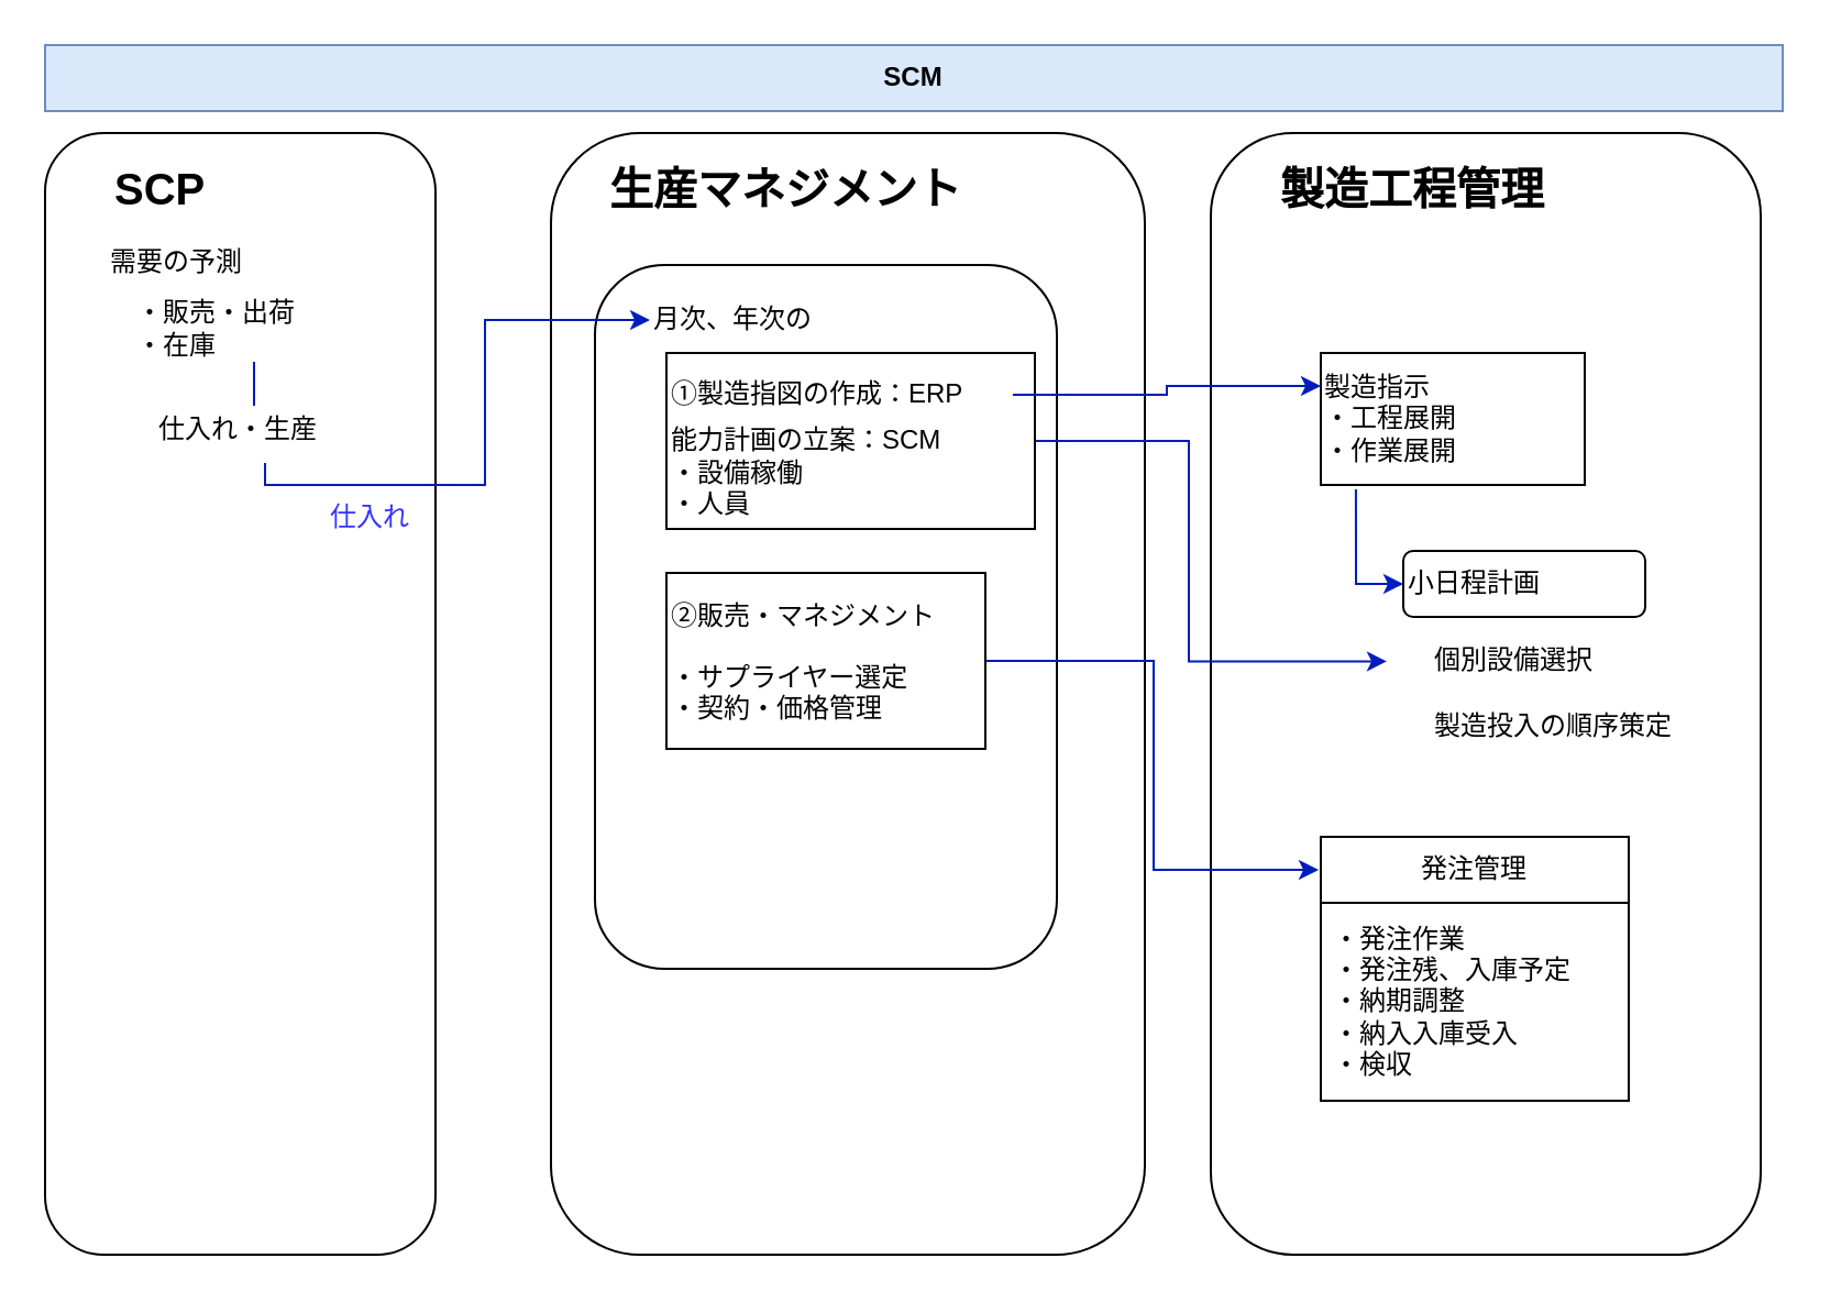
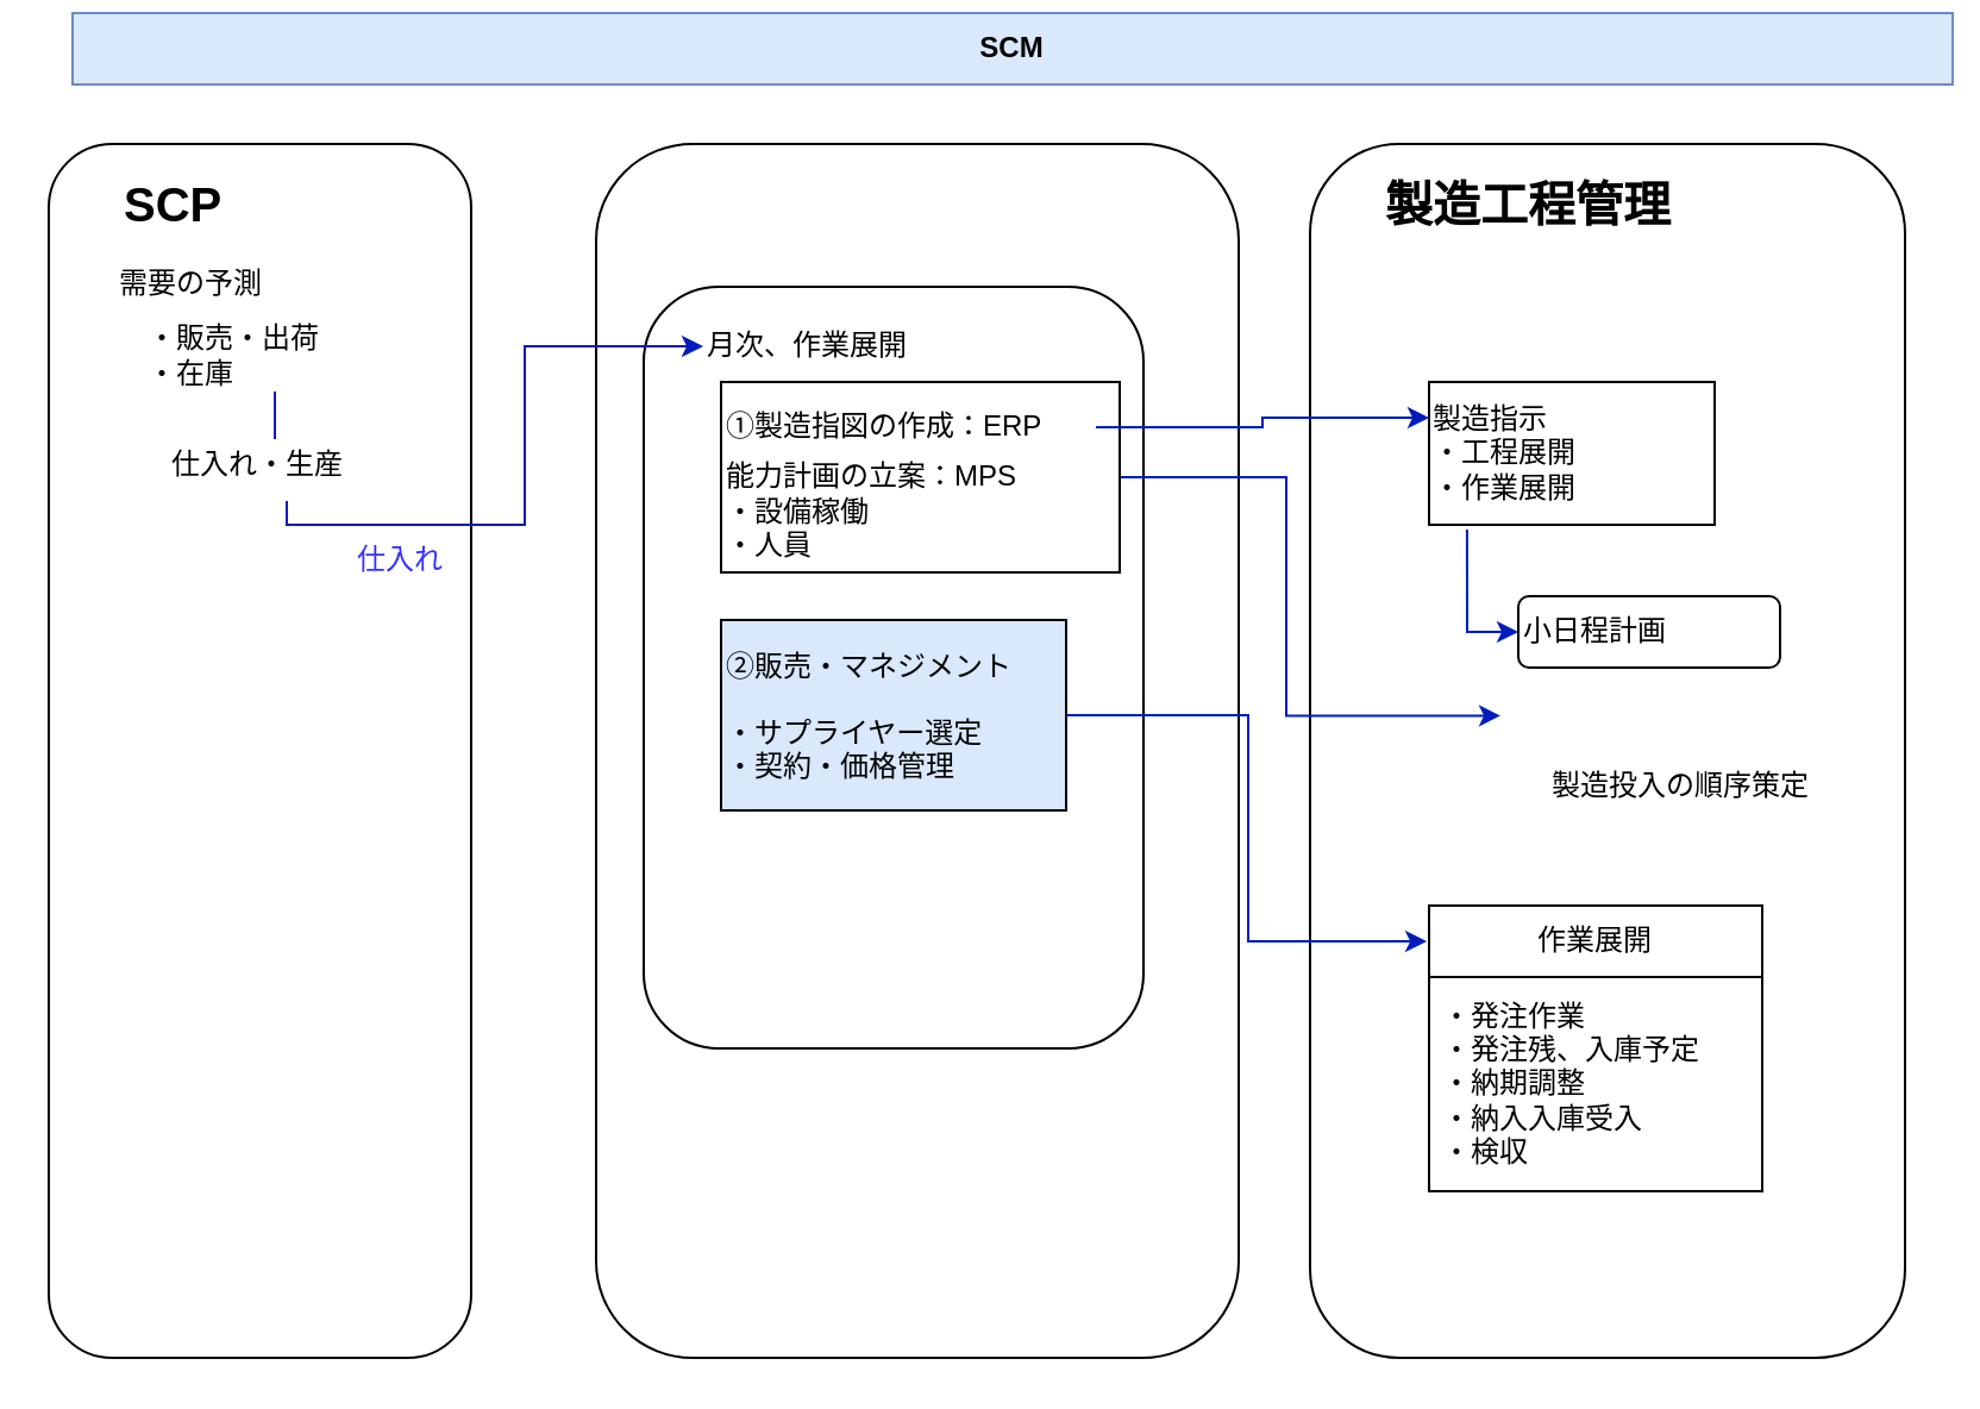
  <mxCell id="0" />
  <mxCell id="1" parent="0" />
  <mxCell id="2" value="" style="rounded=1;whiteSpace=wrap;html=1;fillColor=none;" parent="1" vertex="1"><mxGeometry x="550" y="60" width="250" height="510" as="geometry" /></mxCell>
  <mxCell id="3" value="" style="rounded=1;whiteSpace=wrap;html=1;fillColor=none;" parent="1" vertex="1"><mxGeometry x="250" y="60" width="270" height="510" as="geometry" /></mxCell>
  <mxCell id="4" value="" style="rounded=1;whiteSpace=wrap;html=1;fillColor=none;" parent="1" vertex="1"><mxGeometry y="60" width="177.5" height="510" as="geometry" x="20" /></mxCell>
  <mxCell id="5" value="" style="rounded=1;whiteSpace=wrap;html=1;" parent="1" vertex="1"><mxGeometry x="270" y="120" width="210" height="320" as="geometry" /></mxCell>
  <mxCell id="6" value="SCP" style="text;html=1;align=left;verticalAlign=middle;whiteSpace=wrap;rounded=0;fontSize=20;fontStyle=1;fontColor=light-dark(#000000,#99CCFF);" parent="1" vertex="1"><mxGeometry x="50" y="60" width="130" height="50" as="geometry" /></mxCell>
  <mxCell id="7" value="・販売・出荷&lt;div&gt;・在庫&lt;/div&gt;" style="text;html=1;align=left;verticalAlign=middle;whiteSpace=wrap;rounded=0;" parent="1" vertex="1"><mxGeometry x="60" y="134" width="110" height="30" as="geometry" /></mxCell>
  <mxCell id="8" value="仕入れ・生産" style="text;html=1;align=left;verticalAlign=middle;whiteSpace=wrap;rounded=0;" parent="1" vertex="1"><mxGeometry x="70" y="180" width="110" height="30" as="geometry" /></mxCell>
- <mxCell id="9" value="月次、年次の" style="text;html=1;align=left;verticalAlign=middle;whiteSpace=wrap;rounded=0;" parent="1" vertex="1"><mxGeometry x="295" y="130" width="100" height="30" as="geometry" /></mxCell>
- <mxCell id="10" value="生産マネジメント" style="text;html=1;align=left;verticalAlign=middle;whiteSpace=wrap;rounded=0;fontSize=20;fontStyle=1;fontColor=light-dark(#000000,#99CCFF);" parent="1" vertex="1"><mxGeometry x="275" y="60" width="225" height="50" as="geometry" /></mxCell>
+ <mxCell id="9" value="月次、作業展開" style="text;html=1;align=left;verticalAlign=middle;whiteSpace=wrap;rounded=0;" parent="1" vertex="1"><mxGeometry x="295" y="130" width="100" height="30" as="geometry" /></mxCell>
  <mxCell id="11" value="" style="edgeStyle=orthogonalEdgeStyle;rounded=0;orthogonalLoop=1;jettySize=auto;html=1;entryX=0.32;entryY=0.471;entryDx=0;entryDy=0;entryPerimeter=0;fillColor=#0050ef;strokeColor=#001DBC;" parent="1" target="2" edge="1"><mxGeometry relative="1" as="geometry"><mxPoint x="450" y="200" as="sourcePoint" /><Array as="points"><mxPoint x="540" y="200" /><mxPoint x="540" y="300" /></Array></mxGeometry></mxCell>
- <mxCell id="12" value="&lt;br&gt;&lt;div&gt;&lt;br&gt;&lt;/div&gt;&lt;div&gt;能力計画の立案：SCM&lt;/div&gt;&lt;div&gt;・設備稼働&lt;/div&gt;&lt;div&gt;・人員&lt;/div&gt;" style="rounded=0;whiteSpace=wrap;html=1;align=left;labelPosition=center;verticalLabelPosition=middle;verticalAlign=middle;" parent="1" vertex="1"><mxGeometry x="302.5" y="160" width="167.5" height="80" as="geometry" /></mxCell>
+ <mxCell id="12" value="&lt;br&gt;&lt;div&gt;&lt;br&gt;&lt;/div&gt;&lt;div&gt;能力計画の立案：MPS&lt;/div&gt;&lt;div&gt;・設備稼働&lt;/div&gt;&lt;div&gt;・人員&lt;/div&gt;" style="rounded=0;whiteSpace=wrap;html=1;align=left;labelPosition=center;verticalLabelPosition=middle;verticalAlign=middle;" parent="1" vertex="1"><mxGeometry x="302.5" y="160" width="167.5" height="80" as="geometry" /></mxCell>
  <mxCell id="13" value="" style="edgeStyle=orthogonalEdgeStyle;rounded=0;orthogonalLoop=1;jettySize=auto;html=1;entryX=-0.007;entryY=0.125;entryDx=0;entryDy=0;entryPerimeter=0;fillColor=#0050ef;strokeColor=#001DBC;" parent="1" source="14" target="27" edge="1"><mxGeometry relative="1" as="geometry"><Array as="points"><mxPoint x="524" y="300" /><mxPoint x="524" y="395" /></Array></mxGeometry></mxCell>
- <mxCell id="14" value="&lt;div&gt;&lt;br&gt;&lt;/div&gt;&lt;br&gt;&lt;div&gt;・サプライヤー選定&lt;/div&gt;&lt;div&gt;・契約・価格管理&lt;/div&gt;" style="rounded=0;whiteSpace=wrap;html=1;align=left;labelPosition=center;verticalLabelPosition=middle;verticalAlign=middle;" parent="1" vertex="1"><mxGeometry x="302.5" y="260" width="145" height="80" as="geometry" /></mxCell>
+ <mxCell id="14" value="&lt;div&gt;&lt;br&gt;&lt;/div&gt;&lt;br&gt;&lt;div&gt;・サプライヤー選定&lt;/div&gt;&lt;div&gt;・契約・価格管理&lt;/div&gt;" style="rounded=0;whiteSpace=wrap;html=1;align=left;labelPosition=center;verticalLabelPosition=middle;verticalAlign=middle;fillColor=#dae8fc;" parent="1" vertex="1"><mxGeometry x="302.5" y="260" width="145" height="80" as="geometry" /></mxCell>
  <mxCell id="15" value="" style="endArrow=classic;html=1;rounded=0;entryX=0;entryY=0.5;entryDx=0;entryDy=0;fillColor=#0050ef;strokeColor=#001DBC;" parent="1" target="9" edge="1"><mxGeometry width="50" height="50" relative="1" as="geometry"><mxPoint x="120" y="210" as="sourcePoint" /><mxPoint x="305" y="145" as="targetPoint" /><Array as="points"><mxPoint x="120" y="220" /><mxPoint x="220" y="220" /><mxPoint x="220" y="145" /></Array></mxGeometry></mxCell>
  <mxCell id="16" value="仕入れ" style="text;html=1;align=center;verticalAlign=middle;whiteSpace=wrap;rounded=0;fontColor=light-dark(#3333FF,#99FFFF);" parent="1" vertex="1"><mxGeometry x="137.5" y="220" width="60" height="30" as="geometry" /></mxCell>
  <mxCell id="17" style="edgeStyle=orthogonalEdgeStyle;rounded=0;orthogonalLoop=1;jettySize=auto;html=1;exitX=0.5;exitY=1;exitDx=0;exitDy=0;entryX=0.409;entryY=0.133;entryDx=0;entryDy=0;entryPerimeter=0;fillColor=#0050ef;strokeColor=#001DBC;endArrow=none;" parent="1" source="7" target="8" edge="1"><mxGeometry relative="1" as="geometry" /></mxCell>
  <mxCell id="18" value="製造指示&lt;div&gt;・工程展開&lt;/div&gt;&lt;div&gt;・作業展開&lt;/div&gt;" style="text;html=1;align=left;verticalAlign=middle;whiteSpace=wrap;rounded=0;strokeColor=default;" parent="1" vertex="1"><mxGeometry x="600" y="160" width="120" height="60" as="geometry" /></mxCell>
  <mxCell id="19" value="製造工程管理" style="text;html=1;align=left;verticalAlign=middle;whiteSpace=wrap;rounded=0;fontSize=20;fontStyle=1;fontColor=light-dark(#000000,#99CCFF);" parent="1" vertex="1"><mxGeometry x="580" y="60" width="225" height="50" as="geometry" /></mxCell>
  <mxCell id="20" value="①製造指図の作成：ERP" style="text;html=1;align=left;verticalAlign=middle;whiteSpace=wrap;rounded=0;" parent="1" vertex="1"><mxGeometry x="302.5" y="164" width="157.5" height="30" as="geometry" /></mxCell>
  <mxCell id="21" value="" style="edgeStyle=orthogonalEdgeStyle;rounded=0;orthogonalLoop=1;jettySize=auto;html=1;entryX=0;entryY=0.25;entryDx=0;entryDy=0;fillColor=#0050ef;strokeColor=#001DBC;" parent="1" source="20" target="18" edge="1"><mxGeometry relative="1" as="geometry"><mxPoint x="420" y="170" as="sourcePoint" /><mxPoint x="510" y="180" as="targetPoint" /></mxGeometry></mxCell>
  <mxCell id="22" value="②販売・マネジメント" style="text;html=1;align=center;verticalAlign=middle;whiteSpace=wrap;rounded=0;" parent="1" vertex="1"><mxGeometry x="295" y="265" width="140" height="30" as="geometry" /></mxCell>
  <mxCell id="23" value="小日程計画" style="whiteSpace=wrap;html=1;align=left;rounded=1;" parent="1" vertex="1"><mxGeometry x="637.5" y="250" width="110" height="30" as="geometry" /></mxCell>
  <mxCell id="24" value="" style="endArrow=classic;html=1;rounded=0;entryX=0;entryY=0.5;entryDx=0;entryDy=0;exitX=0.133;exitY=1.033;exitDx=0;exitDy=0;exitPerimeter=0;fillColor=#0050ef;strokeColor=#001DBC;" parent="1" source="18" target="23" edge="1"><mxGeometry width="50" height="50" relative="1" as="geometry"><mxPoint x="410" y="350" as="sourcePoint" /><mxPoint x="460" y="300" as="targetPoint" /><Array as="points"><mxPoint x="616" y="265" /></Array></mxGeometry></mxCell>
  <mxCell id="25" value="製造投入の順序策定" style="rounded=0;whiteSpace=wrap;html=1;align=left;strokeColor=none;" parent="1" vertex="1"><mxGeometry x="650" y="315" width="130" height="30" as="geometry" /></mxCell>
- <mxCell id="26" value="個別設備選択" style="rounded=0;whiteSpace=wrap;html=1;align=left;strokeColor=none;" parent="1" vertex="1"><mxGeometry x="650" y="285" width="110" height="30" as="geometry" /></mxCell>
- <mxCell id="27" value="発注管理" style="swimlane;fontStyle=0;childLayout=stackLayout;horizontal=1;startSize=30;horizontalStack=0;resizeParent=1;resizeParentMax=0;resizeLast=0;collapsible=1;marginBottom=0;whiteSpace=wrap;html=1;" parent="1" vertex="1"><mxGeometry x="600" y="380" width="140" height="120" as="geometry" /></mxCell>
+ <mxCell id="27" value="作業展開" style="swimlane;fontStyle=0;childLayout=stackLayout;horizontal=1;startSize=30;horizontalStack=0;resizeParent=1;resizeParentMax=0;resizeLast=0;collapsible=1;marginBottom=0;whiteSpace=wrap;html=1;" parent="1" vertex="1"><mxGeometry x="600" y="380" width="140" height="120" as="geometry" /></mxCell>
  <mxCell id="28" value="・発注作業&lt;div&gt;・発注残、入庫予定&lt;/div&gt;&lt;div&gt;・納期調整&lt;/div&gt;&lt;div&gt;・納入入庫受入&lt;/div&gt;&lt;div&gt;・検収&lt;/div&gt;" style="text;strokeColor=none;fillColor=none;align=left;verticalAlign=middle;spacingLeft=4;spacingRight=4;overflow=hidden;points=[[0,0.5],[1,0.5]];portConstraint=eastwest;rotatable=0;whiteSpace=wrap;html=1;" parent="27" vertex="1"><mxGeometry y="30" width="140" height="90" as="geometry" /></mxCell>
  <mxCell id="29" value="需要の予測" style="text;html=1;align=center;verticalAlign=middle;whiteSpace=wrap;rounded=0;" vertex="1" parent="1"><mxGeometry x="30" y="104" width="100" height="30" as="geometry" /></mxCell>
- <mxCell id="30" value="SCM" style="text;html=1;align=center;verticalAlign=middle;whiteSpace=wrap;rounded=0;fontStyle=1;fillColor=#dae8fc;strokeColor=#6c8ebf;" vertex="1" parent="1"><mxGeometry width="790" height="30" as="geometry" x="20" y="20" /></mxCell>
+ <mxCell id="30" value="SCM" style="text;html=1;align=center;verticalAlign=middle;whiteSpace=wrap;rounded=0;fontStyle=1;fillColor=#dae8fc;strokeColor=#6c8ebf;" vertex="1" parent="1"><mxGeometry x="30" y="5" width="790" height="30" as="geometry" /></mxCell>
